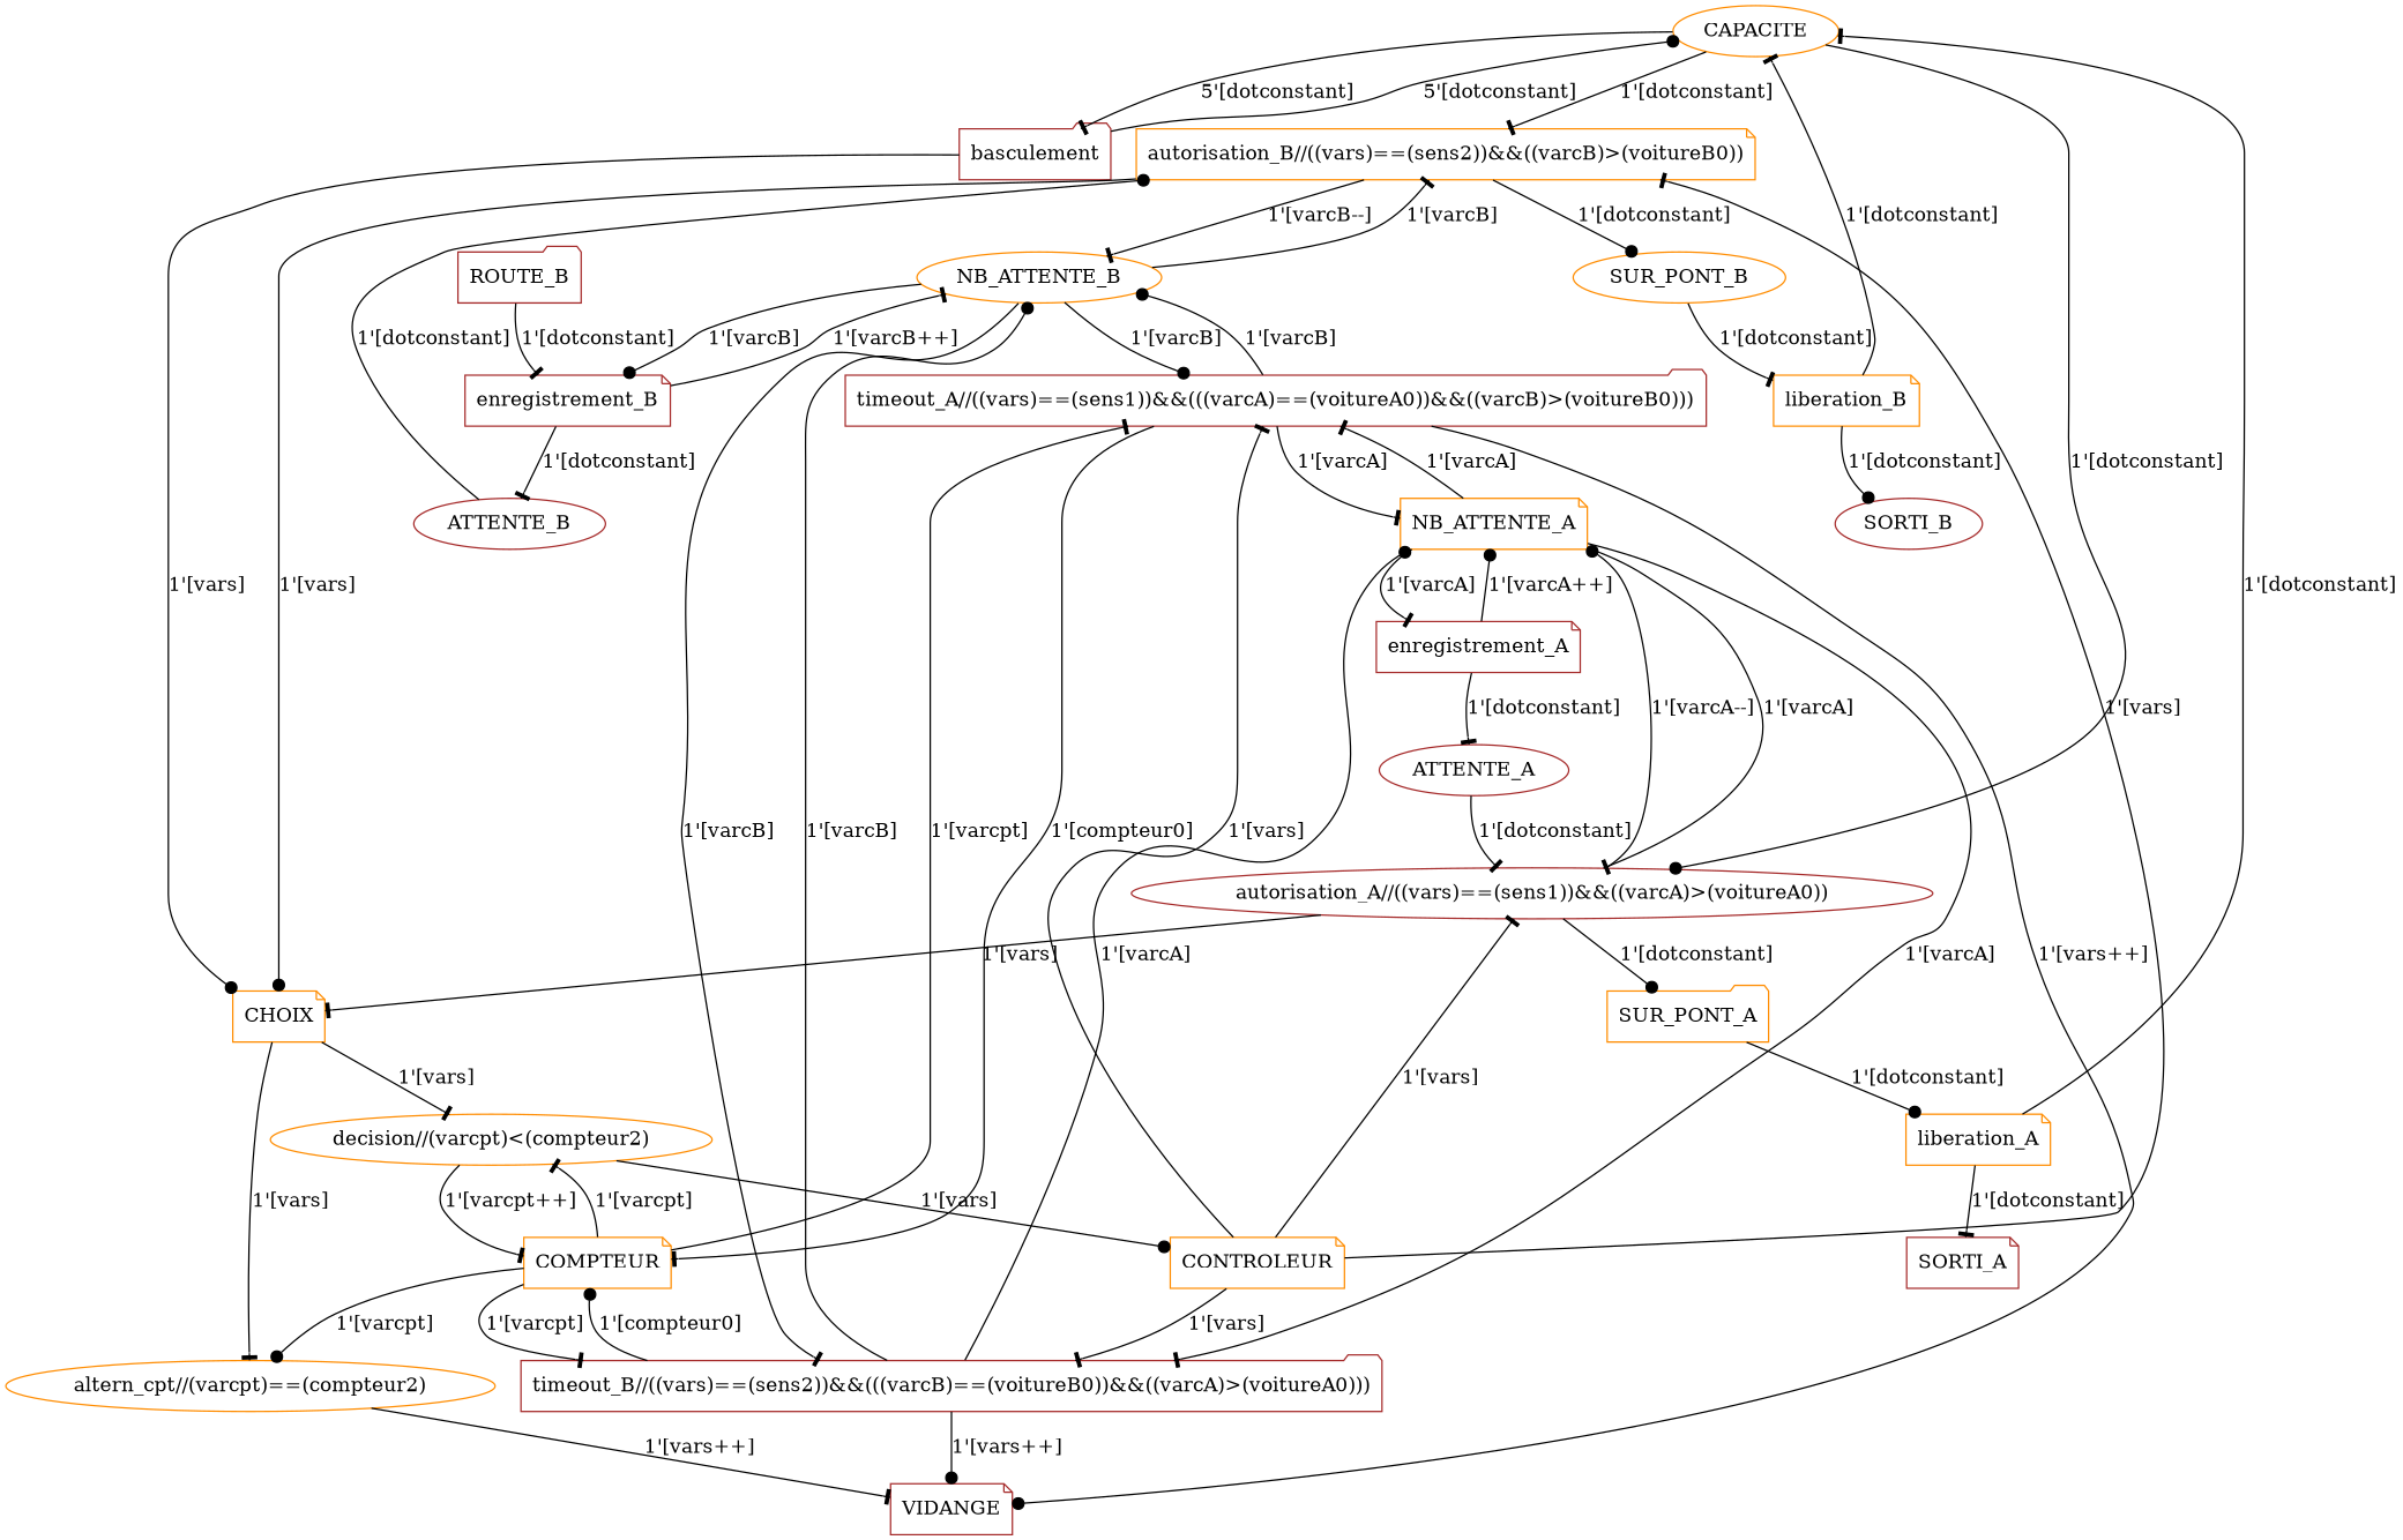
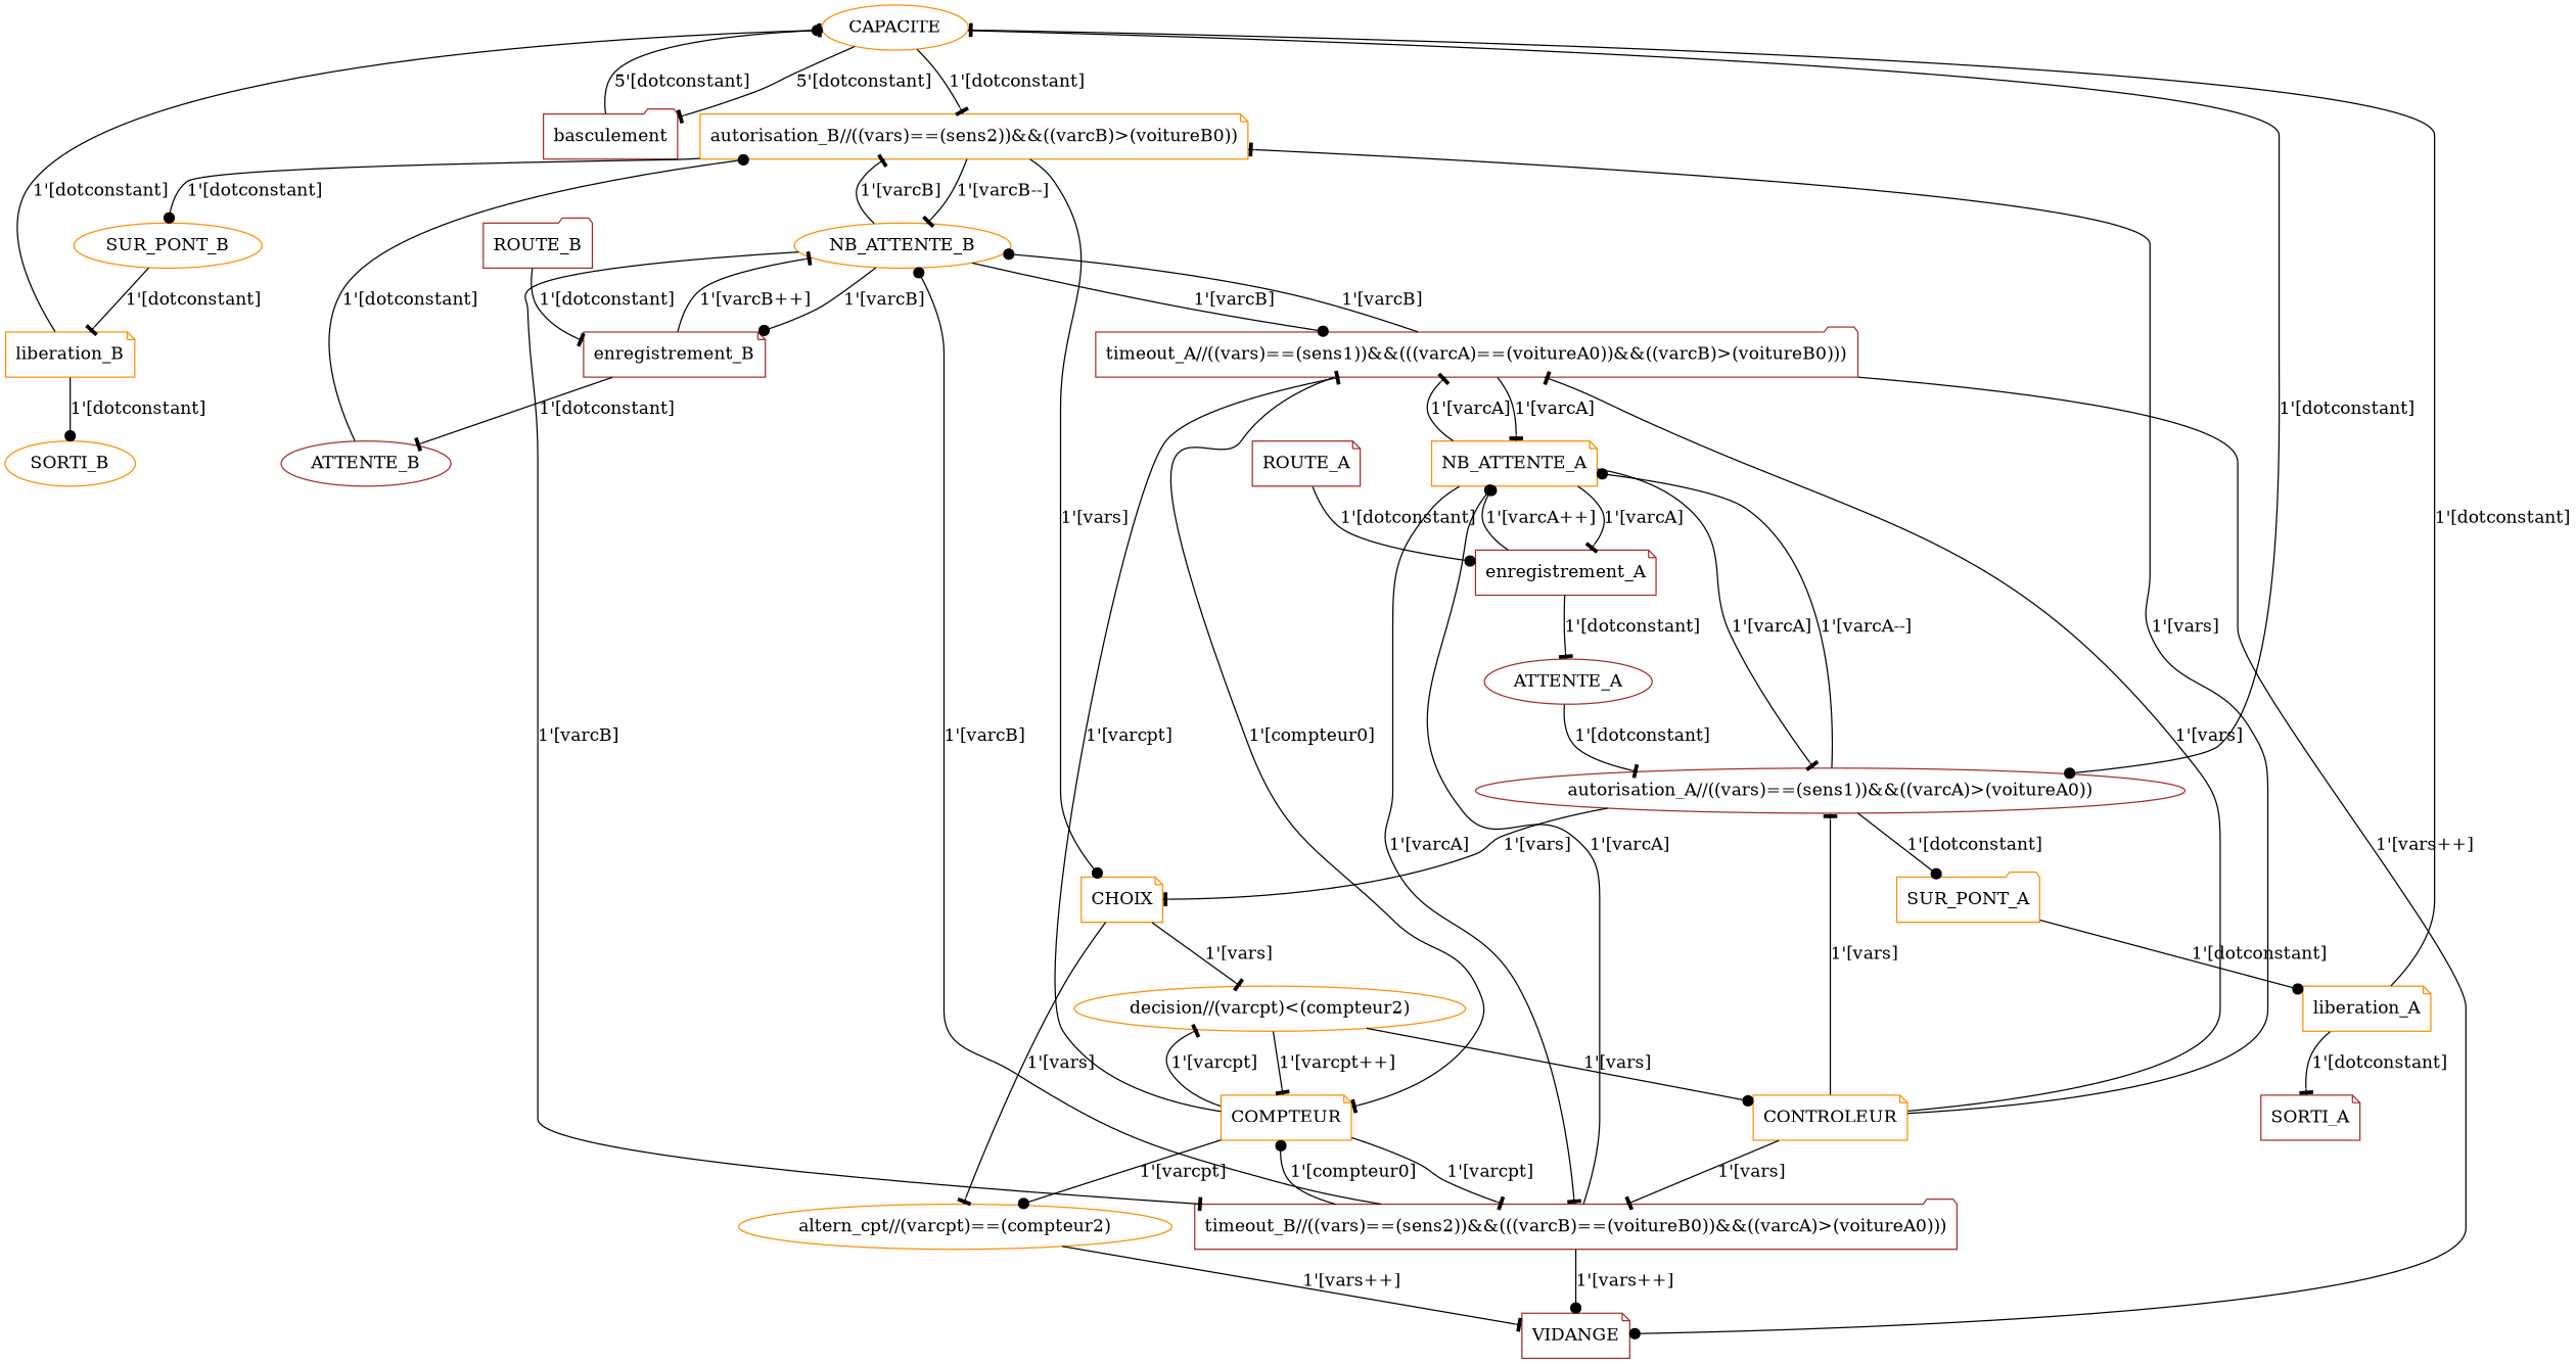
  digraph {
    node [color=darkorange shape=note]
    edge [arrowhead=tee]
    CAPACITE [shape=ellipse]
    n2 [label="autorisation_B//((vars)==(sens2))&&((varcB)>(voitureB0))"]
    basculement [color=brown shape=folder]
    n4 [color=brown label="autorisation_A//((vars)==(sens1))&&((varcA)>(voitureA0))" shape=ellipse]
    NB_ATTENTE_B [shape=ellipse]
    SUR_PONT_B [shape=ellipse]
    CHOIX
    NB_ATTENTE_A
    SUR_PONT_A [shape=folder]
    enregistrement_A [color=brown]
    n11 [color=brown label="timeout_A//((vars)==(sens1))&&(((varcA)==(voitureA0))&&((varcB)>(voitureB0)))" shape=folder]
    n12 [color=brown label="timeout_B//((vars)==(sens2))&&(((varcB)==(voitureB0))&&((varcA)>(voitureA0)))" shape=folder]
    ATTENTE_A [color=brown shape=ellipse]
    COMPTEUR
    VIDANGE [color=brown]
    SORTI_A [color=brown]
+   ROUTE_A [color=brown]
    liberation_A
    enregistrement_B [color=brown]
    ATTENTE_B [color=brown shape=ellipse]
    liberation_B
-   SORTI_B [color=brown shape=ellipse]
+   SORTI_B [shape=ellipse]
    ROUTE_B [color=brown shape=folder]
    CONTROLEUR
    n25 [label="decision//(varcpt)<(compteur2)" shape=ellipse]
    n26 [label="altern_cpt//(varcpt)==(compteur2)" shape=ellipse]
    CAPACITE -> n2 [label="1'[dotconstant]"]
    CAPACITE -> basculement [label="5'[dotconstant]"]
    CAPACITE -> n4 [arrowhead=dot label="1'[dotconstant]"]
    n2 -> NB_ATTENTE_B [label="1'[varcB--]"]
    n2 -> SUR_PONT_B [arrowhead=dot label="1'[dotconstant]"]
    n2 -> CHOIX [arrowhead=dot label="1'[vars]"]
    basculement -> CAPACITE [arrowhead=dot label="5'[dotconstant]"]
-   basculement -> CHOIX [arrowhead=dot label="1'[vars]"]
    n4 -> CHOIX [label="1'[vars]"]
    n4 -> NB_ATTENTE_A [arrowhead=dot label="1'[varcA--]"]
    n4 -> SUR_PONT_A [arrowhead=dot label="1'[dotconstant]"]
    NB_ATTENTE_B -> n2 [label="1'[varcB]"]
    NB_ATTENTE_B -> n11 [arrowhead=dot label="1'[varcB]"]
    NB_ATTENTE_B -> n12 [label="1'[varcB]"]
    NB_ATTENTE_B -> enregistrement_B [arrowhead=dot label="1'[varcB]"]
    SUR_PONT_B -> liberation_B [label="1'[dotconstant]"]
    CHOIX -> n25 [label="1'[vars]"]
    CHOIX -> n26 [label="1'[vars]"]
    NB_ATTENTE_A -> n4 [label="1'[varcA]"]
    NB_ATTENTE_A -> enregistrement_A [label="1'[varcA]"]
    NB_ATTENTE_A -> n11 [label="1'[varcA]"]
    NB_ATTENTE_A -> n12 [label="1'[varcA]"]
    SUR_PONT_A -> liberation_A [arrowhead=dot label="1'[dotconstant]"]
    enregistrement_A -> NB_ATTENTE_A [arrowhead=dot label="1'[varcA++]"]
    enregistrement_A -> ATTENTE_A [label="1'[dotconstant]"]
    n11 -> NB_ATTENTE_B [arrowhead=dot label="1'[varcB]"]
    n11 -> NB_ATTENTE_A [label="1'[varcA]"]
    n11 -> COMPTEUR [label="1'[compteur0]"]
    n11 -> VIDANGE [arrowhead=dot label="1'[vars++]"]
    n12 -> NB_ATTENTE_B [arrowhead=dot label="1'[varcB]"]
    n12 -> NB_ATTENTE_A [arrowhead=dot label="1'[varcA]"]
    n12 -> COMPTEUR [arrowhead=dot label="1'[compteur0]"]
    n12 -> VIDANGE [arrowhead=dot label="1'[vars++]"]
    ATTENTE_A -> n4 [label="1'[dotconstant]"]
    COMPTEUR -> n11 [label="1'[varcpt]"]
    COMPTEUR -> n12 [label="1'[varcpt]"]
    COMPTEUR -> n25 [label="1'[varcpt]"]
    COMPTEUR -> n26 [arrowhead=dot label="1'[varcpt]"]
+   ROUTE_A -> enregistrement_A [arrowhead=dot label="1'[dotconstant]"]
    liberation_A -> CAPACITE [label="1'[dotconstant]"]
    liberation_A -> SORTI_A [label="1'[dotconstant]"]
    enregistrement_B -> NB_ATTENTE_B [label="1'[varcB++]"]
    enregistrement_B -> ATTENTE_B [label="1'[dotconstant]"]
    ATTENTE_B -> n2 [arrowhead=dot label="1'[dotconstant]"]
    liberation_B -> CAPACITE [label="1'[dotconstant]"]
    liberation_B -> SORTI_B [arrowhead=dot label="1'[dotconstant]"]
    ROUTE_B -> enregistrement_B [label="1'[dotconstant]"]
    CONTROLEUR -> n2 [label="1'[vars]"]
    CONTROLEUR -> n4 [label="1'[vars]"]
    CONTROLEUR -> n11 [label="1'[vars]"]
    CONTROLEUR -> n12 [label="1'[vars]"]
    n25 -> COMPTEUR [label="1'[varcpt++]"]
    n25 -> CONTROLEUR [arrowhead=dot label="1'[vars]"]
    n26 -> VIDANGE [label="1'[vars++]"]
  }
